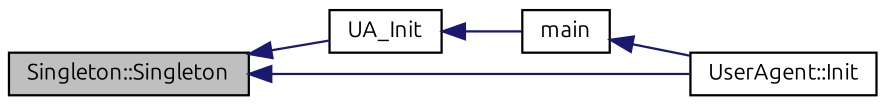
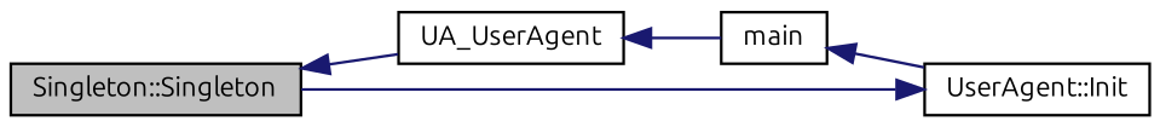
  digraph {
    fontname=Ubuntu
    rankdir=LR
    node [color=black fontname=Ubuntu fontsize=10 shape=record]
    edge [color=midnightblue dir=back fontname=Ubuntu fontsize=10 labelfontname=FreeSans labelfontsize=10 style=solid]
    n1 [fillcolor=grey75 fontcolor=black height=0.2 label="Singleton::Singleton" style=filled width=0.4]
-   n2 [height=0.2 label=UA_Init width=0.4]
+   n2 [height=0.2 label=UA_UserAgent width=0.4]
    n3 [height=0.2 label="UserAgent::Init" width=0.4]
    n4 [height=0.2 label=main width=0.4]
    n1 -> n2
-   n1 -> n3
+   n3 -> n1
    n2 -> n4
    n4 -> n3
  }
